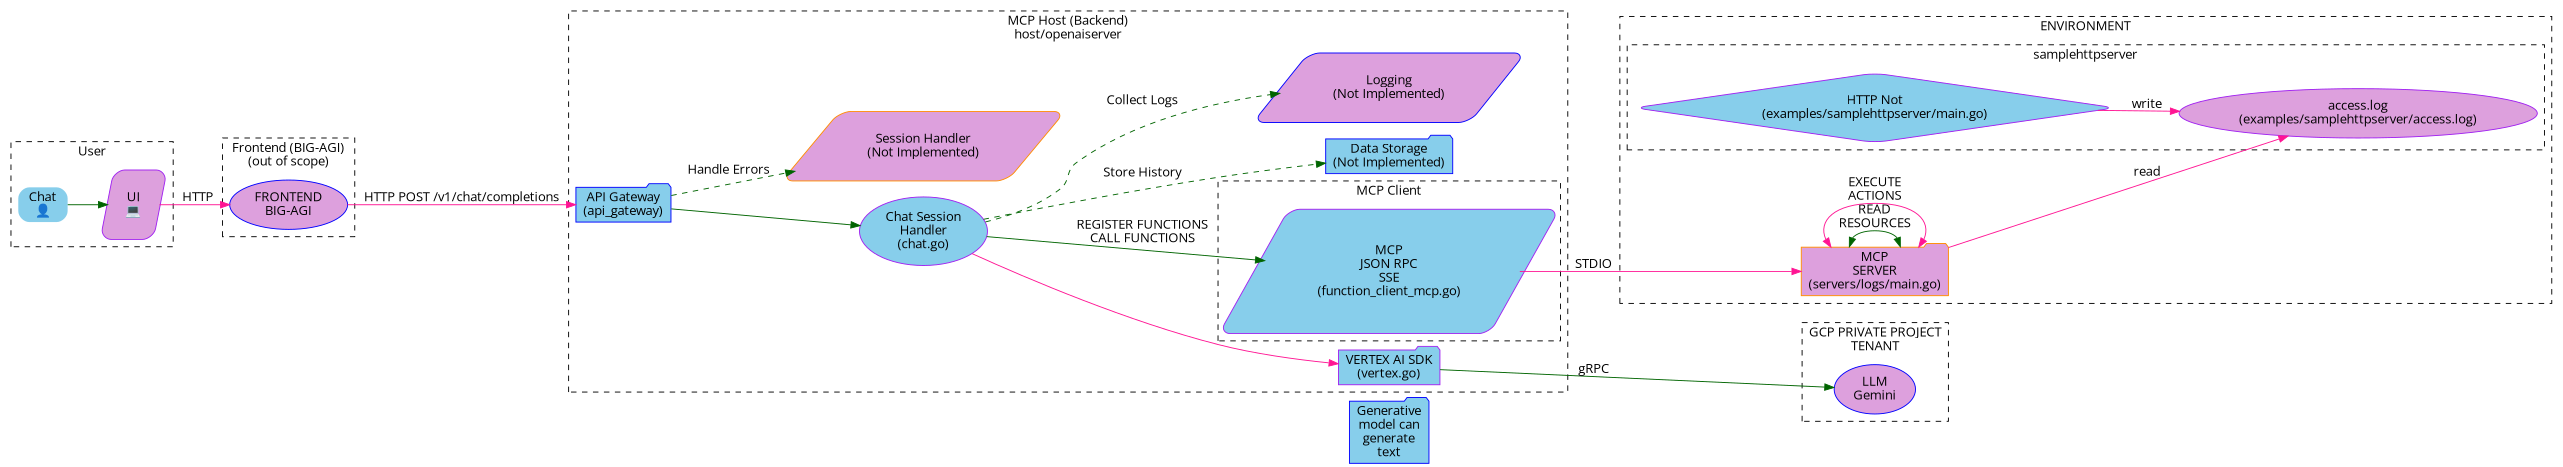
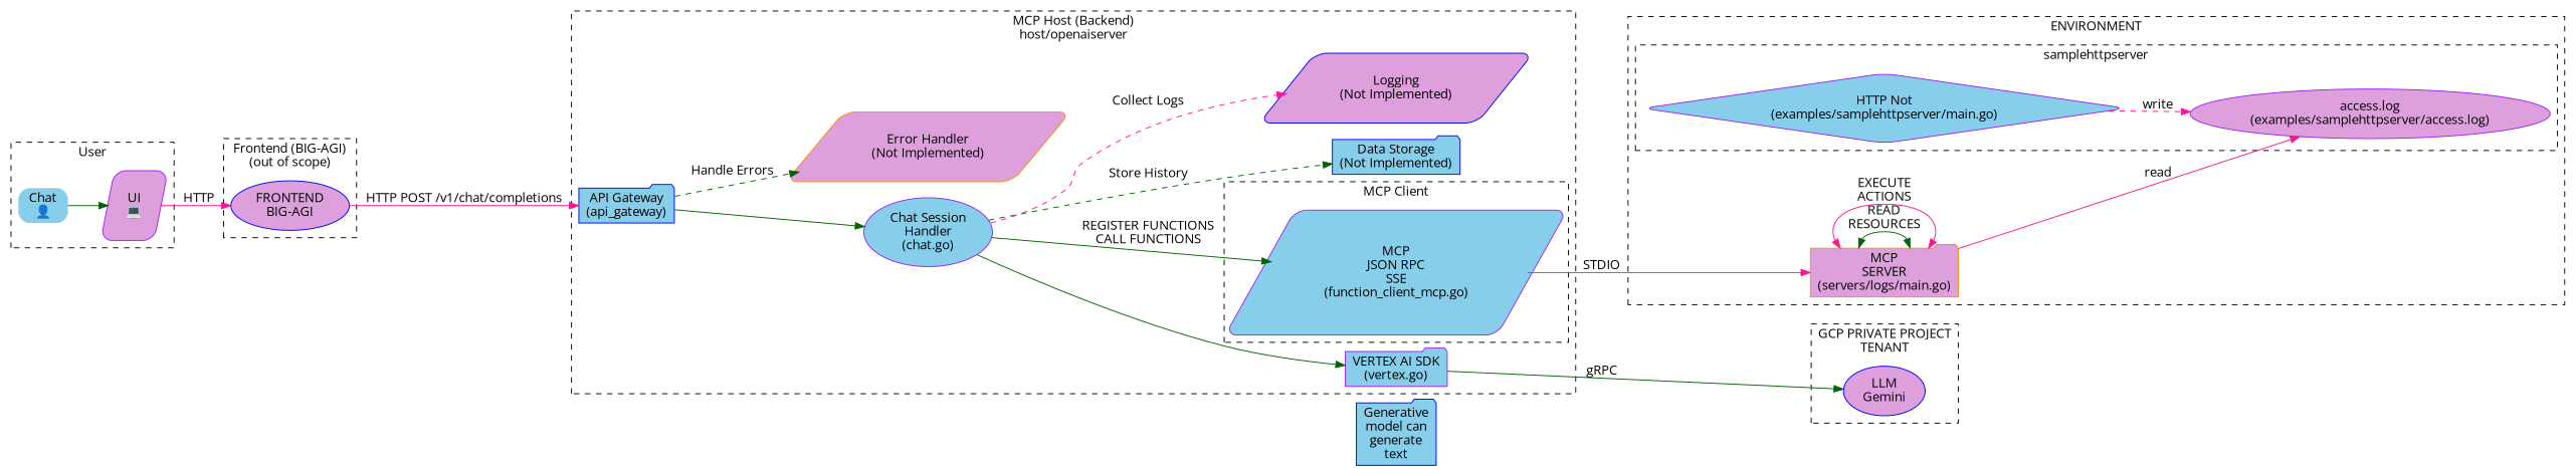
  digraph {
    fontname="Open Sans"
    rankdir=LR
    node [color=purple fillcolor=skyblue fontname="Open Sans" shape=folder style="rounded,filled"]
    edge [color=darkgreen fontname="Open Sans"]
    n1 [label="Chat\n👤" shape=plaintext]
    n2 [fillcolor=plum label="UI\n💻" shape=parallelogram]
    n3 [color=blue fillcolor=plum label="FRONTEND\nBIG-AGI" shape=ellipse]
    n4 [label="MCP\nJSON RPC\nSSE\n(function_client_mcp.go)" shape=parallelogram]
    n5 [color=blue label="API Gateway\n(api_gateway)"]
    n6 [label="Chat Session\nHandler\n(chat.go)" shape=ellipse]
    n7 [label="VERTEX AI SDK\n(vertex.go)"]
    n8 [color=blue label="Data Storage\n(Not Implemented)"]
-   n9 [color=darkorange fillcolor=plum label="Session Handler\n(Not Implemented)" shape=parallelogram]
+   n9 [color=darkorange fillcolor=plum label="Error Handler\n(Not Implemented)" shape=parallelogram]
    n10 [color=blue fillcolor=plum label="Logging\n(Not Implemented)" shape=parallelogram]
    n11 [color=blue fillcolor=plum label="LLM\nGemini" shape=ellipse]
    n12 [label="HTTP Not\n(examples/samplehttpserver/main.go)" shape=diamond]
    n13 [fillcolor=plum label="access.log\n(examples/samplehttpserver/access.log)" shape=ellipse]
    n14 [color=darkorange fillcolor=plum label="MCP\nSERVER\n(servers/logs/main.go)"]
    n15 [color=blue label="Generative\nmodel can\ngenerate\ntext" style=filled]
    subgraph sub_1 {
      label=Application
      style=dashed
    }
    subgraph cluster_2 {
      label=User
      style=dashed
      n1
      n2
    }
    subgraph cluster_3 {
      label="Frontend (BIG-AGI)\n(out of scope)"
      style=dashed
      n3
    }
    subgraph cluster_4 {
      label="MCP Host (Backend)\nhost/openaiserver"
      style=dashed
      n5
      n6
      n7
      n8
      n9
      n10
      subgraph cluster_5 {
        label="MCP Client"
        style=dashed
        n4
      }
    }
    subgraph cluster_6 {
      label="GCP PRIVATE PROJECT\nTENANT"
      style=dashed
      n11
    }
    subgraph cluster_7 {
      label=ENVIRONMENT
      style=dashed
      n14
      subgraph cluster_8 {
        label=samplehttpserver
        style=dashed
        n12
        n13
      }
    }
    n1 -> n2
    n2 -> n3 [color=deeppink label=HTTP]
    n3 -> n5 [color=deeppink label="HTTP POST /v1/chat/completions"]
    n4 -> n14 [color=deeppink label=STDIO]
    n5 -> n6
    n5 -> n9 [label="Handle Errors" style=dashed]
    n6 -> n4 [label="REGISTER FUNCTIONS\nCALL FUNCTIONS"]
-   n6 -> n7 [color=deeppink]
+   n6 -> n7
    n6 -> n8 [label="Store History" style=dashed]
-   n6 -> n10 [label="Collect Logs" style=dashed]
+   n6 -> n10 [color=deeppink label="Collect Logs" style=dashed]
    n7 -> n11 [label=gRPC]
-   n12 -> n13 [color=deeppink label=write]
+   n12 -> n13 [color=deeppink label=write style=dashed]
    n14 -> n13 [color=deeppink label=read]
    n14 -> n14 [dir=both label="READ\nRESOURCES"]
    n14 -> n14 [color=deeppink dir=both label="EXECUTE\nACTIONS"]
    n15 -> n11 [style=invis color=""]
  }
